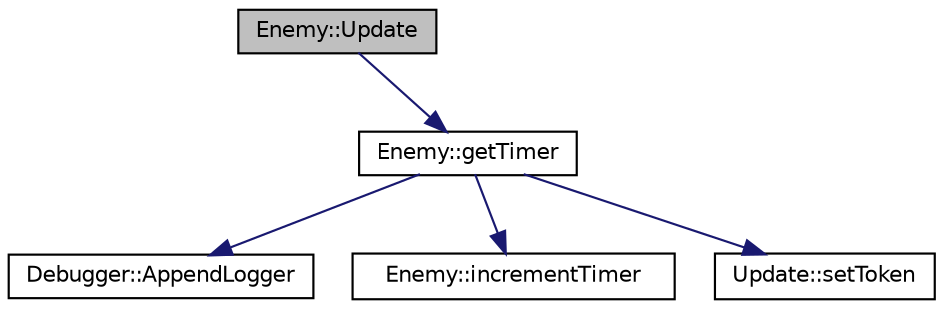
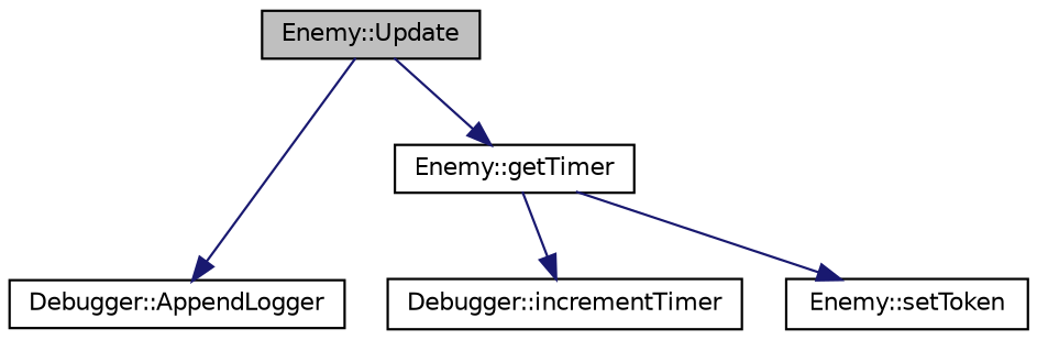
  digraph {
    rankdir=TB
    node [color=black fillcolor=white fontname=Helvetica fontsize=10 shape=record style=filled]
    edge [color=midnightblue fontname=Helvetica fontsize=10 labelfontname=Helvetica labelfontsize=10 style=solid]
    n1 [fillcolor=grey75 fontcolor=black height=0.2 label="Enemy::Update" width=0.4]
    n2 [height=0.2 label="Debugger::AppendLogger" width=0.4]
    n3 [height=0.2 label="Enemy::getTimer" width=0.4]
-   n4 [height=0.2 label="Enemy::incrementTimer" width=0.4]
-   n5 [height=0.2 label="Update::setToken" width=0.4]
-   n3 -> n2
+   n4 [height=0.2 label="Debugger::incrementTimer" width=0.4]
+   n5 [height=0.2 label="Enemy::setToken" width=0.4]
+   n1 -> n2
    n1 -> n3
    n3 -> n4
    n3 -> n5
  }
